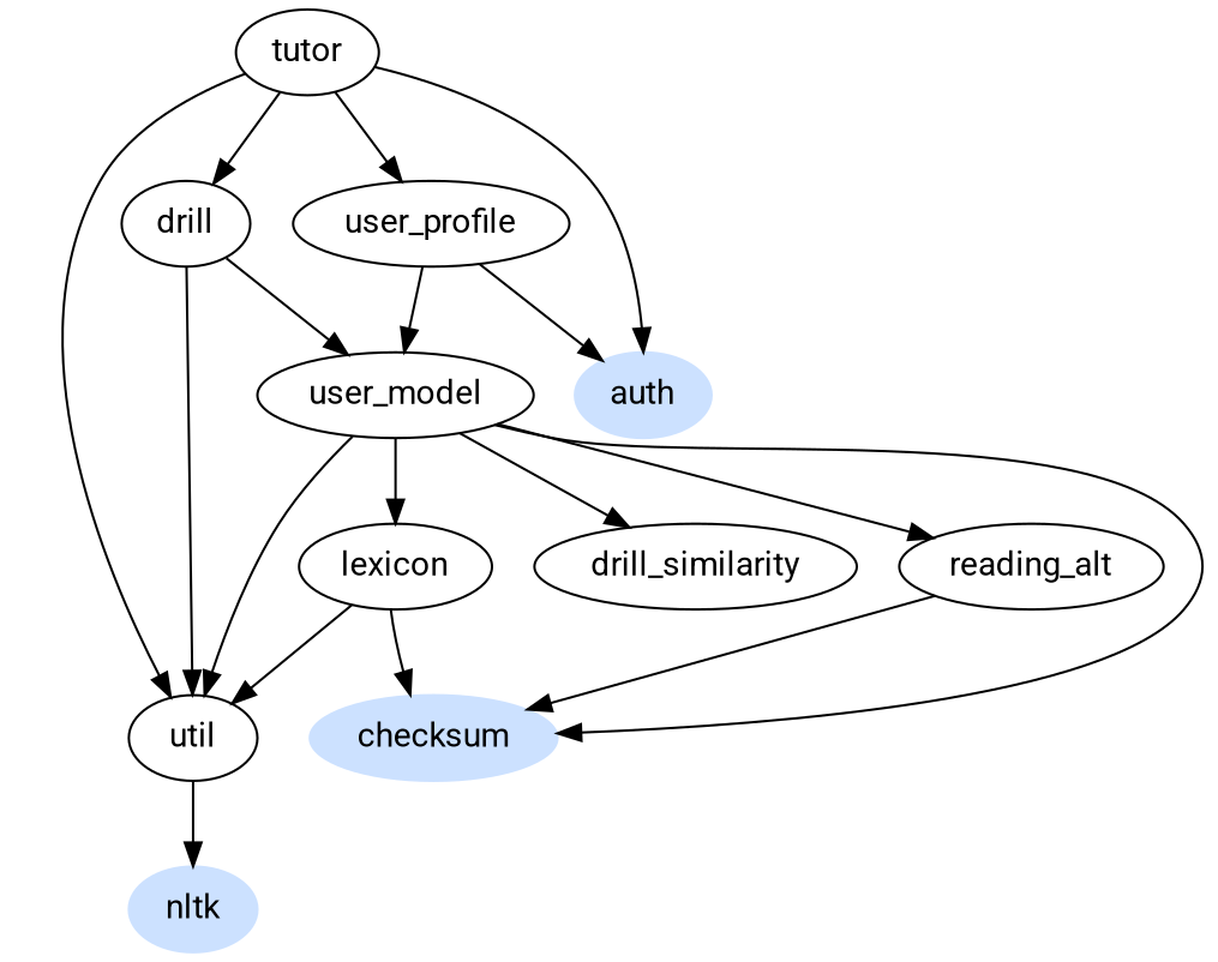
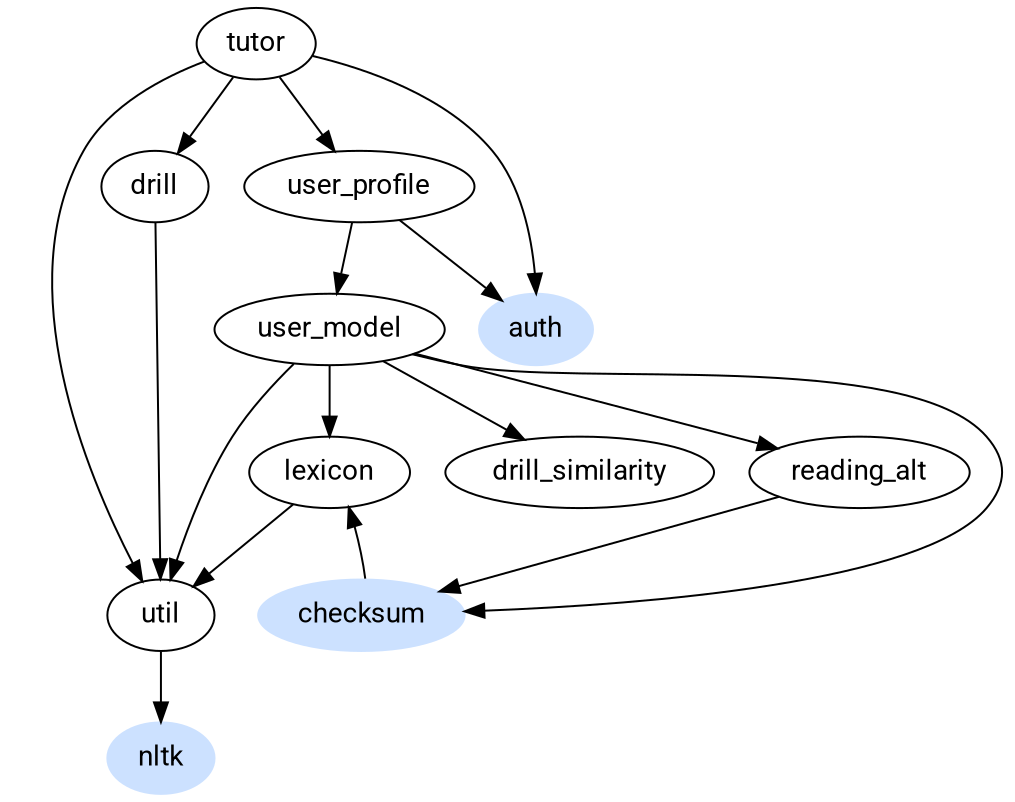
  digraph {
    fontname=Roboto
    node [fontname=Roboto]
    edge [fontname=Roboto]
    drill
    user_model
    util
    lexicon
    n5 [label=drill_similarity]
    reading_alt
    checksum [color=".6 0.2 1" style=filled]
    nltk [color=".6 0.2 1" style=filled]
    tutor
    user_profile
    auth [color=".6 0.2 1" style=filled]
-   drill -> user_model
    drill -> util
    user_model -> util
    user_model -> lexicon
    user_model -> n5
    user_model -> reading_alt
    user_model -> checksum
    util -> nltk
    lexicon -> util
-   lexicon -> checksum
+   checksum -> lexicon
    reading_alt -> checksum
    tutor -> drill
    tutor -> util
    tutor -> user_profile
    tutor -> auth
    user_profile -> user_model
    user_profile -> auth
  }
